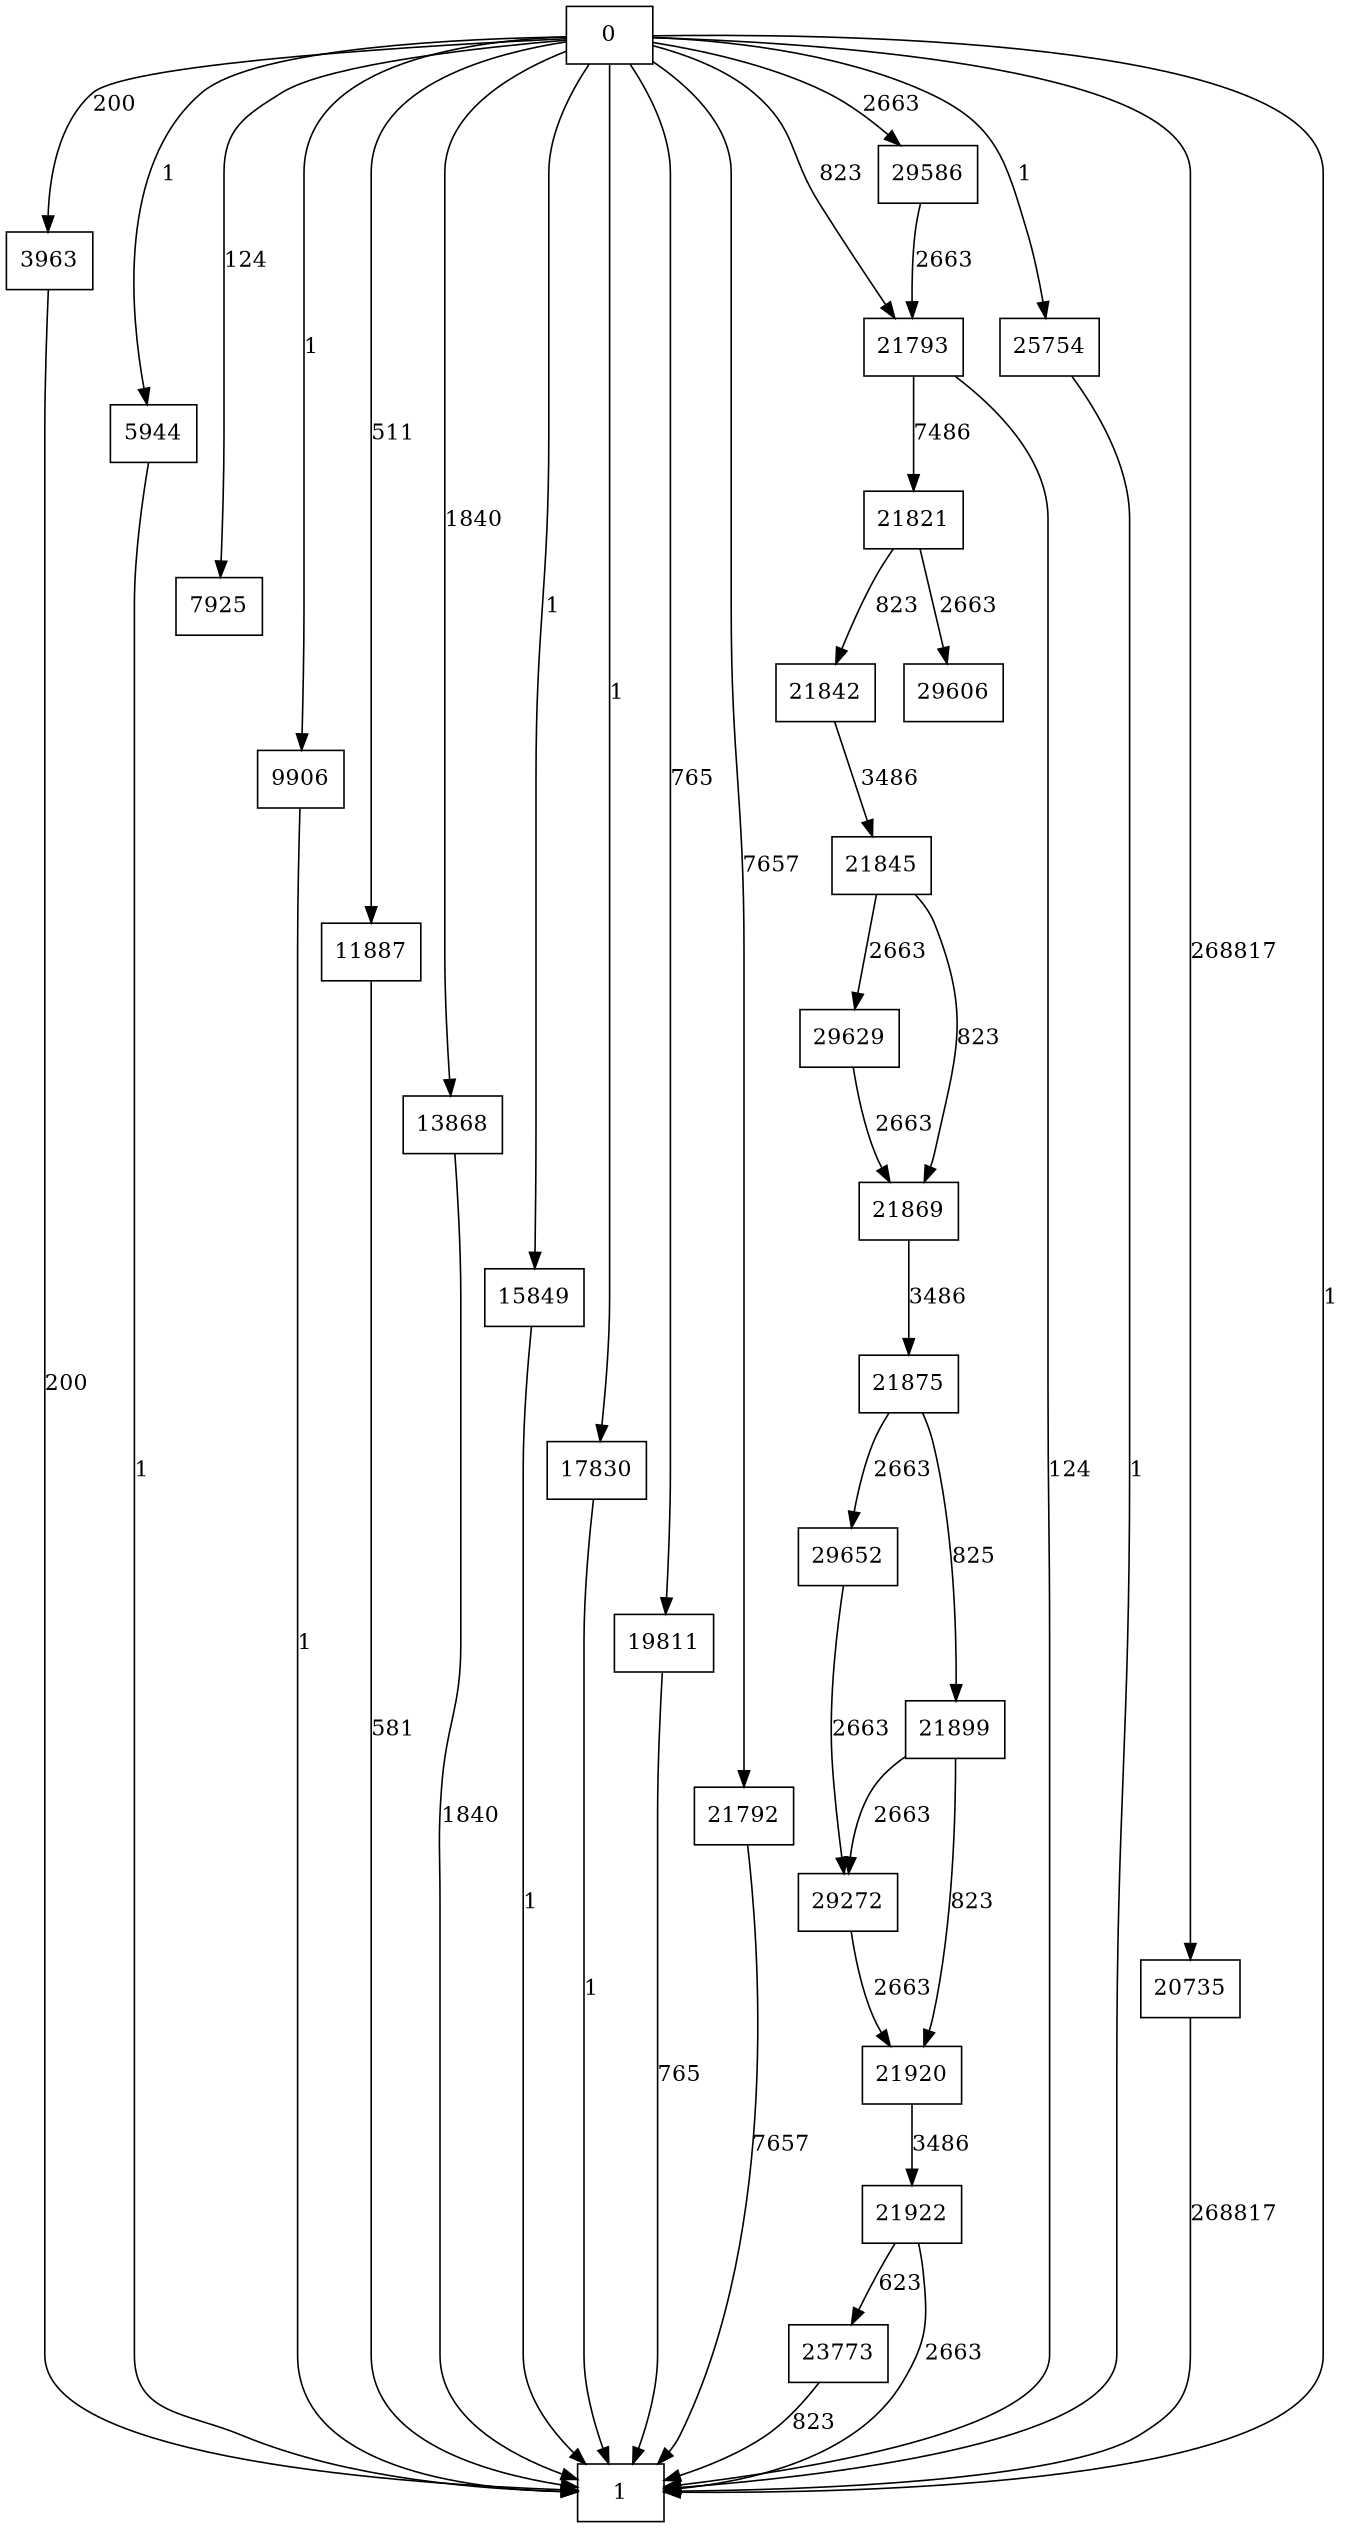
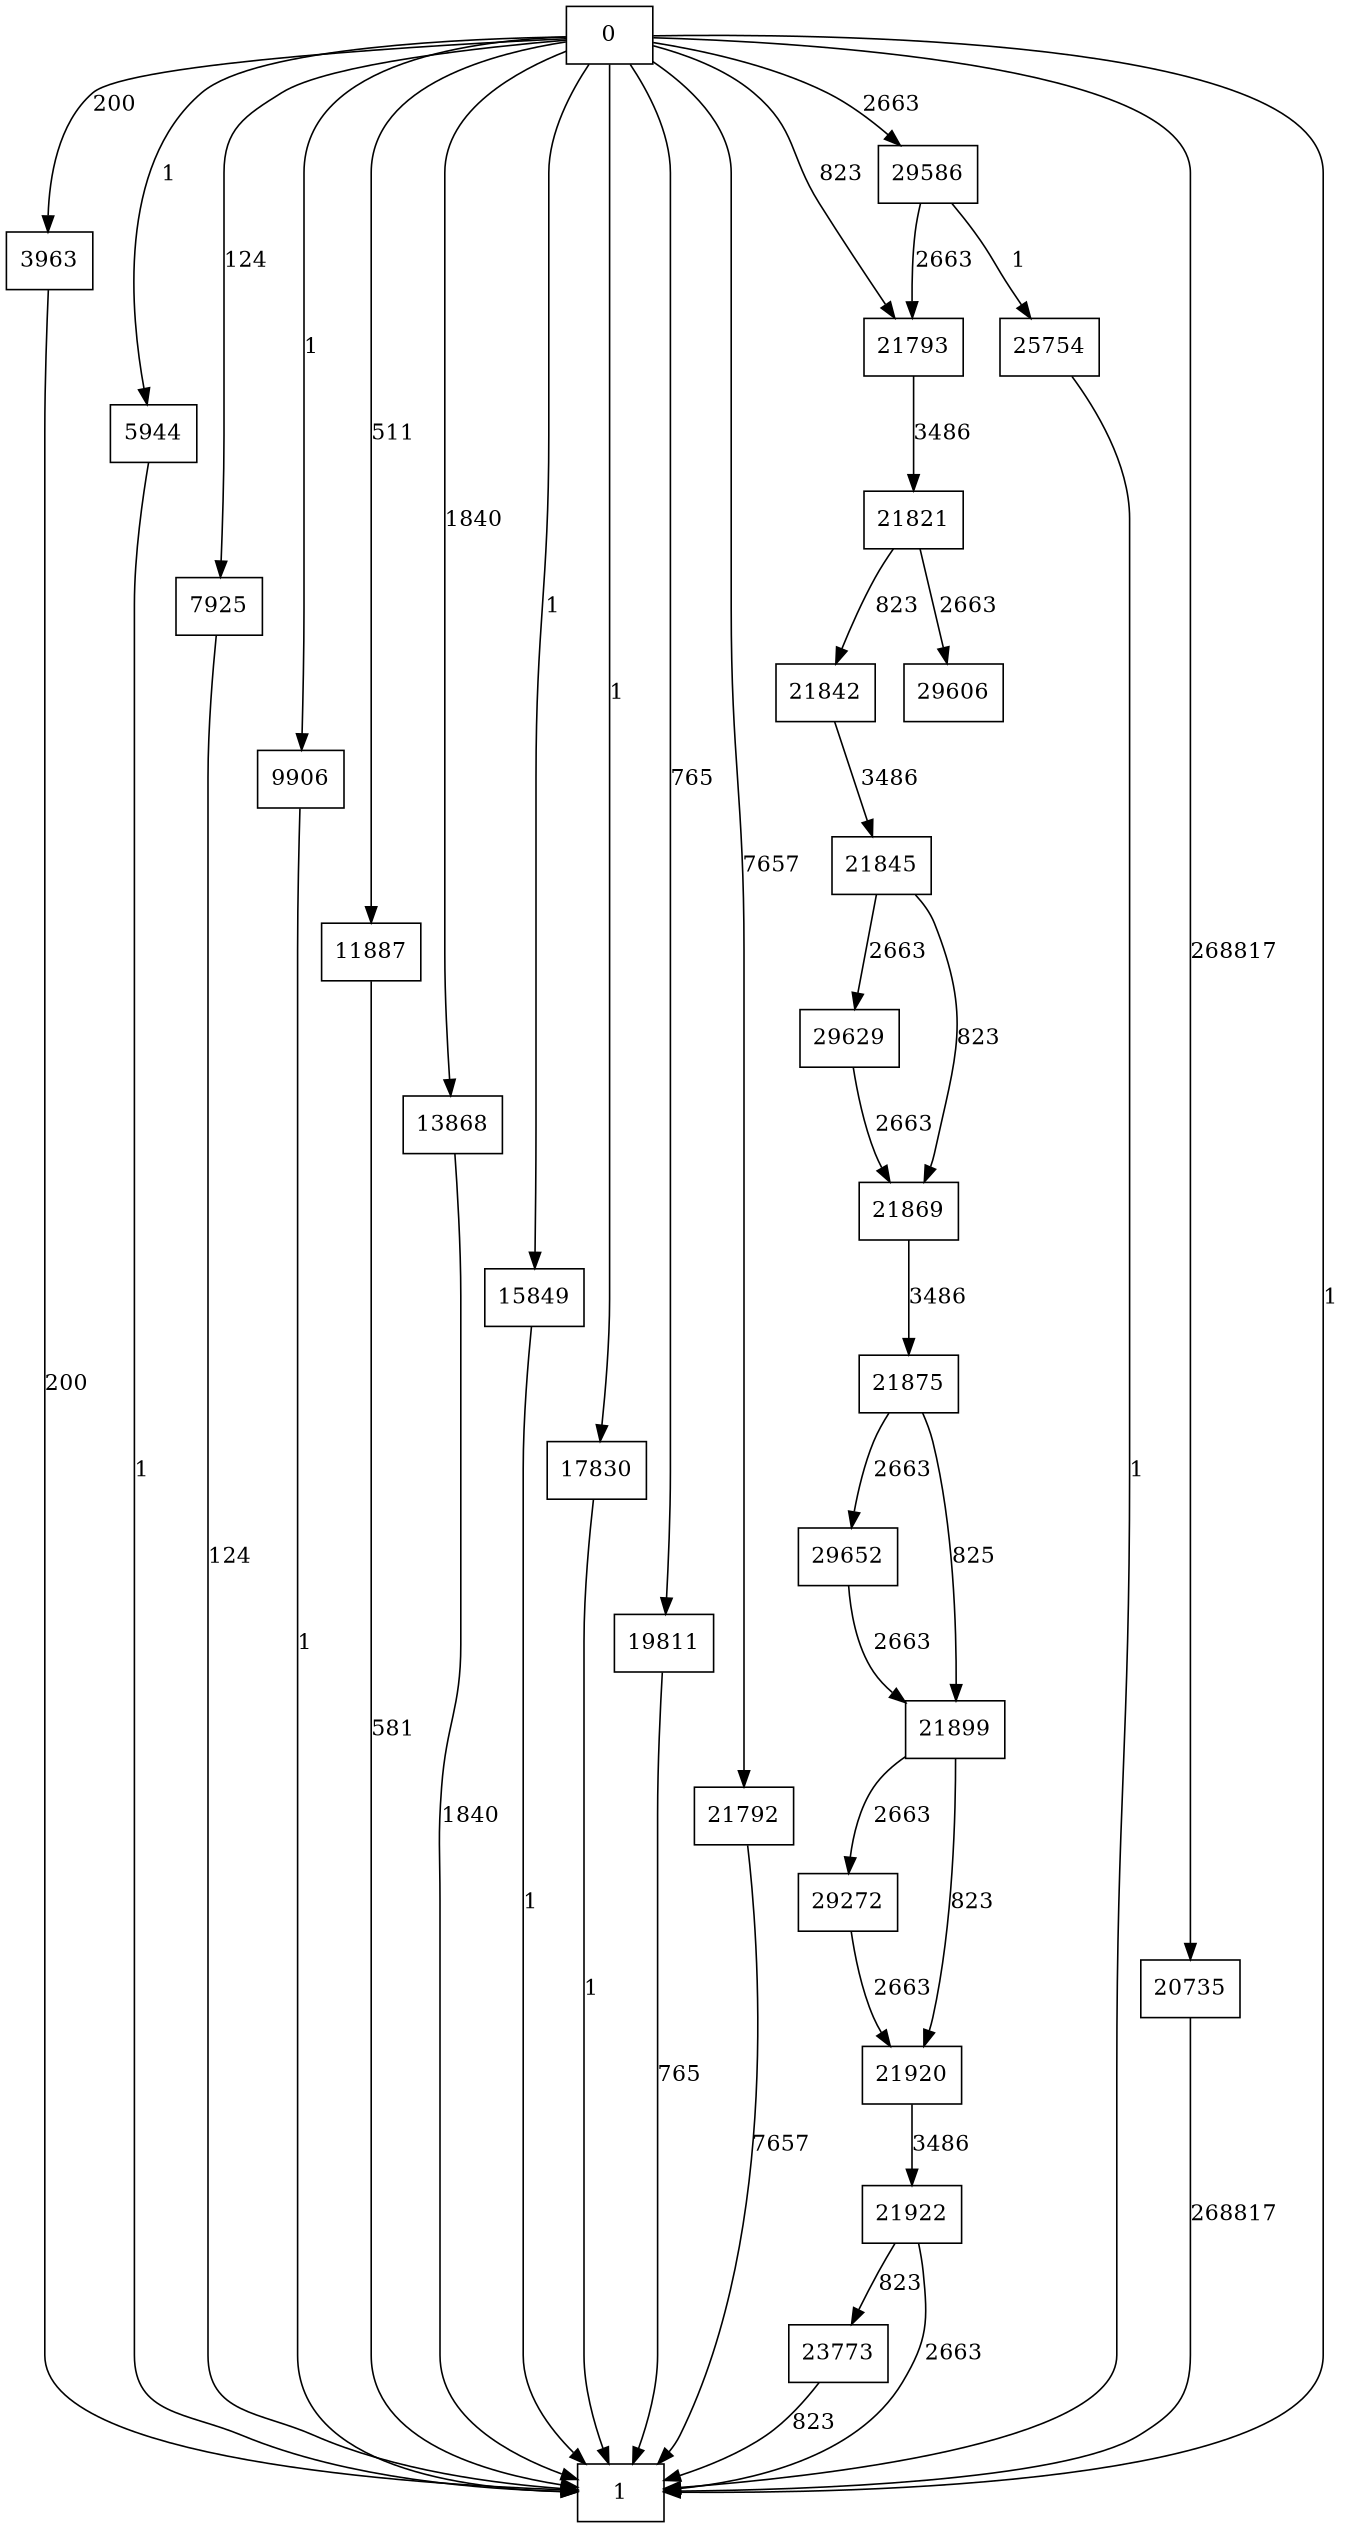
  digraph {
    rankdir=TB
    node [shape=rectangle]
    3963
    1
    5944
    7925
    9906
    11887
    13868
    15849
    17830
    19811
    21792
    21793
    21821
    21842
    29606
    21845
    21869
    29629
    21875
    21899
    29652
    21920
    n23 [label=29272]
    21922
    23773
    25754
    n27 [label=20735]
    29586
    0
    3963 -> 1 [label=200]
    5944 -> 1 [label=1]
-   21793 -> 1 [label=124]
+   7925 -> 1 [label=124]
    9906 -> 1 [label=1]
    11887 -> 1 [label=581]
    13868 -> 1 [label=1840]
    15849 -> 1 [label=1]
    17830 -> 1 [label=1]
    19811 -> 1 [label=765]
    21792 -> 1 [label=7657]
-   21793 -> 21821 [label=7486]
+   21793 -> 21821 [label=3486]
    21821 -> 21842 [label=823]
    21821 -> 29606 [label=2663]
    21842 -> 21845 [label=3486]
    21845 -> 21869 [label=823]
    21845 -> 29629 [label=2663]
    21869 -> 21875 [label=3486]
    29629 -> 21869 [label=2663]
    21875 -> 21899 [label=825]
    21875 -> 29652 [label=2663]
    21899 -> 21920 [label=823]
    21899 -> n23 [label=2663]
-   29652 -> n23 [label=2663]
+   29652 -> 21899 [label=2663]
    21920 -> 21922 [label=3486]
    n23 -> 21920 [label=2663]
    21922 -> 1 [label=2663]
-   21922 -> 23773 [label=623]
+   21922 -> 23773 [label=823]
    23773 -> 1 [label=823]
    25754 -> 1 [label=1]
    n27 -> 1 [label=268817]
    29586 -> 21793 [label=2663]
    0 -> 3963 [label=200]
    0 -> 1 [label=1]
    0 -> 5944 [label=1]
    0 -> 7925 [label=124]
    0 -> 9906 [label=1]
    0 -> 11887 [label=511]
    0 -> 13868 [label=1840]
    0 -> 15849 [label=1]
    0 -> 17830 [label=1]
    0 -> 19811 [label=765]
    0 -> 21792 [label=7657]
    0 -> 21793 [label=823]
-   0 -> 25754 [label=1]
+   29586 -> 25754 [label=1]
    0 -> n27 [label=268817]
    0 -> 29586 [label=2663]
  }
